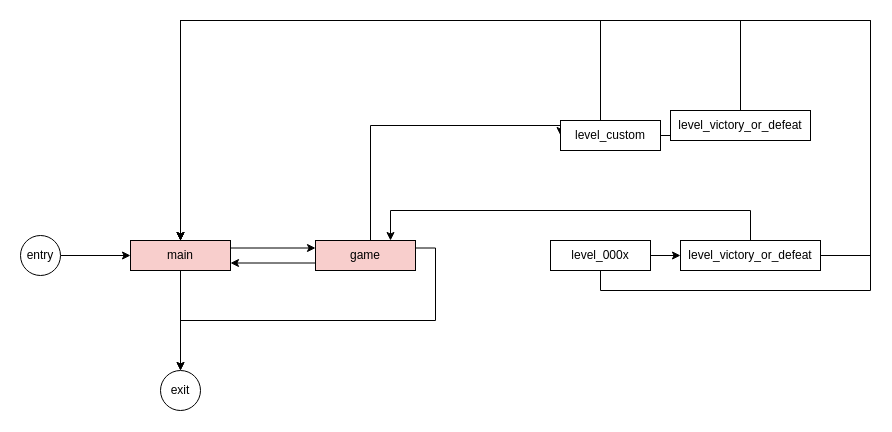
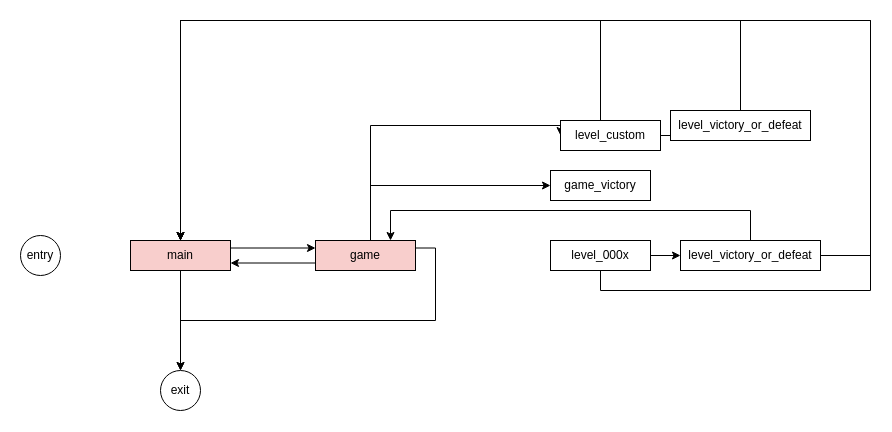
  <mxCell id="0" />
  <mxCell id="1" parent="0" />
  <mxCell id="2" value="" style="edgeStyle=orthogonalEdgeStyle;rounded=0;orthogonalLoop=1;jettySize=auto;html=1;" edge="1" parent="1" source="4" target="17"><mxGeometry relative="1" as="geometry"><mxPoint x="180" y="330" as="targetPoint" /></mxGeometry></mxCell>
  <mxCell id="3" value="" style="edgeStyle=orthogonalEdgeStyle;rounded=0;orthogonalLoop=1;jettySize=auto;html=1;entryX=0;entryY=0.25;entryDx=0;entryDy=0;exitX=1;exitY=0.25;exitDx=0;exitDy=0;" edge="1" parent="1" source="4" target="9"><mxGeometry relative="1" as="geometry" /></mxCell>
  <mxCell id="4" value="main" style="rounded=0;whiteSpace=wrap;html=1;fillColor=#f8cecc;" vertex="1" parent="1"><mxGeometry x="130" y="240" width="100" height="30" as="geometry" /></mxCell>
  <mxCell id="5" value="" style="edgeStyle=orthogonalEdgeStyle;rounded=0;orthogonalLoop=1;jettySize=auto;html=1;exitX=1;exitY=0.25;exitDx=0;exitDy=0;" edge="1" parent="1" source="9" target="17"><mxGeometry relative="1" as="geometry" /></mxCell>
  <mxCell id="6" value="" style="edgeStyle=orthogonalEdgeStyle;rounded=0;orthogonalLoop=1;jettySize=auto;html=1;entryX=0;entryY=0.5;entryDx=0;entryDy=0;" edge="1" parent="1" source="9" target="13"><mxGeometry relative="1" as="geometry"><Array as="points"><mxPoint x="370" y="125" /></Array></mxGeometry></mxCell>
+ <mxCell id="7" value="" style="edgeStyle=orthogonalEdgeStyle;rounded=0;orthogonalLoop=1;jettySize=auto;html=1;entryX=0;entryY=0.5;entryDx=0;entryDy=0;" edge="1" parent="1" source="9" target="10"><mxGeometry relative="1" as="geometry"><Array as="points"><mxPoint x="370" y="185" /></Array></mxGeometry></mxCell>
  <mxCell id="8" value="" style="edgeStyle=orthogonalEdgeStyle;rounded=0;orthogonalLoop=1;jettySize=auto;html=1;entryX=1;entryY=0.75;entryDx=0;entryDy=0;exitX=0;exitY=0.75;exitDx=0;exitDy=0;" edge="1" parent="1" source="9" target="4"><mxGeometry relative="1" as="geometry"><mxPoint x="318" y="243" as="sourcePoint" /><mxPoint x="240" y="242.5" as="targetPoint" /></mxGeometry></mxCell>
  <mxCell id="9" value="game" style="rounded=0;whiteSpace=wrap;html=1;fillColor=#f8cecc;" vertex="1" parent="1"><mxGeometry x="315" y="240" width="100" height="30" as="geometry" /></mxCell>
+ <mxCell id="10" value="game_victory" style="rounded=0;whiteSpace=wrap;html=1;" vertex="1" parent="1"><mxGeometry x="550" y="170" width="100" height="30" as="geometry" /></mxCell>
  <mxCell id="11" value="" style="edgeStyle=orthogonalEdgeStyle;rounded=0;orthogonalLoop=1;jettySize=auto;html=1;entryX=0.5;entryY=0;entryDx=0;entryDy=0;" edge="1" parent="1" source="23" target="4"><mxGeometry relative="1" as="geometry"><mxPoint x="180" y="220" as="targetPoint" /><Array as="points"><mxPoint x="740" y="20" /><mxPoint x="180" y="20" /></Array></mxGeometry></mxCell>
  <mxCell id="12" value="" style="edgeStyle=orthogonalEdgeStyle;rounded=0;orthogonalLoop=1;jettySize=auto;html=1;" edge="1" parent="1" source="13" target="23"><mxGeometry relative="1" as="geometry" /></mxCell>
  <mxCell id="13" value="level_custom" style="rounded=0;whiteSpace=wrap;html=1;" vertex="1" parent="1"><mxGeometry x="560" y="120" width="100" height="30" as="geometry" /></mxCell>
  <mxCell id="14" value="" style="edgeStyle=orthogonalEdgeStyle;rounded=0;orthogonalLoop=1;jettySize=auto;html=1;" edge="1" parent="1" source="16" target="19"><mxGeometry relative="1" as="geometry" /></mxCell>
  <mxCell id="15" value="" style="edgeStyle=orthogonalEdgeStyle;rounded=0;orthogonalLoop=1;jettySize=auto;html=1;entryX=0.5;entryY=0;entryDx=0;entryDy=0;" edge="1" parent="1" source="16" target="4"><mxGeometry relative="1" as="geometry"><mxPoint x="600" y="350" as="targetPoint" /><Array as="points"><mxPoint x="600" y="290" /><mxPoint x="870" y="290" /><mxPoint x="870" y="20" /><mxPoint x="180" y="20" /></Array></mxGeometry></mxCell>
  <mxCell id="16" value="level_000x" style="rounded=0;whiteSpace=wrap;html=1;" vertex="1" parent="1"><mxGeometry x="550" y="240" width="100" height="30" as="geometry" /></mxCell>
  <mxCell id="17" value="exit" style="ellipse;whiteSpace=wrap;html=1;aspect=fixed;" vertex="1" parent="1"><mxGeometry x="160" y="370" width="40" height="40" as="geometry" /></mxCell>
  <mxCell id="18" value="" style="edgeStyle=orthogonalEdgeStyle;rounded=0;orthogonalLoop=1;jettySize=auto;html=1;entryX=0.75;entryY=0;entryDx=0;entryDy=0;" edge="1" parent="1" source="19" target="9"><mxGeometry relative="1" as="geometry"><mxPoint x="395" y="220" as="targetPoint" /><Array as="points"><mxPoint x="750" y="210" /><mxPoint x="390" y="210" /></Array></mxGeometry></mxCell>
  <mxCell id="19" value="level_victory_or_defeat" style="rounded=0;whiteSpace=wrap;html=1;" vertex="1" parent="1"><mxGeometry x="680" y="240" width="140" height="30" as="geometry" /></mxCell>
- <mxCell id="20" value="" style="edgeStyle=orthogonalEdgeStyle;rounded=0;orthogonalLoop=1;jettySize=auto;html=1;" edge="1" parent="1" source="21" target="4"><mxGeometry relative="1" as="geometry" /></mxCell>
  <mxCell id="21" value="entry" style="ellipse;whiteSpace=wrap;html=1;aspect=fixed;" vertex="1" parent="1"><mxGeometry x="20" y="235" width="40" height="40" as="geometry" /></mxCell>
  <mxCell id="22" value="" style="edgeStyle=orthogonalEdgeStyle;rounded=0;orthogonalLoop=1;jettySize=auto;html=1;entryX=0.5;entryY=0;entryDx=0;entryDy=0;exitX=1;exitY=0.5;exitDx=0;exitDy=0;" edge="1" parent="1" source="19" target="4"><mxGeometry relative="1" as="geometry"><mxPoint x="760.034" y="260" as="sourcePoint" /><mxPoint x="405" y="260" as="targetPoint" /><Array as="points"><mxPoint x="870" y="255" /><mxPoint x="870" y="20" /><mxPoint x="180" y="20" /></Array></mxGeometry></mxCell>
  <mxCell id="23" value="level_victory_or_defeat" style="rounded=0;whiteSpace=wrap;html=1;" vertex="1" parent="1"><mxGeometry x="670" y="110" width="140" height="30" as="geometry" /></mxCell>
  <mxCell id="24" value="" style="edgeStyle=orthogonalEdgeStyle;rounded=0;orthogonalLoop=1;jettySize=auto;html=1;entryX=0.5;entryY=0;entryDx=0;entryDy=0;" edge="1" parent="1" source="13" target="4"><mxGeometry relative="1" as="geometry"><mxPoint x="650" y="125.034" as="sourcePoint" /><mxPoint x="180" y="220" as="targetPoint" /><Array as="points"><mxPoint x="600" y="20" /><mxPoint x="180" y="20" /></Array></mxGeometry></mxCell>
